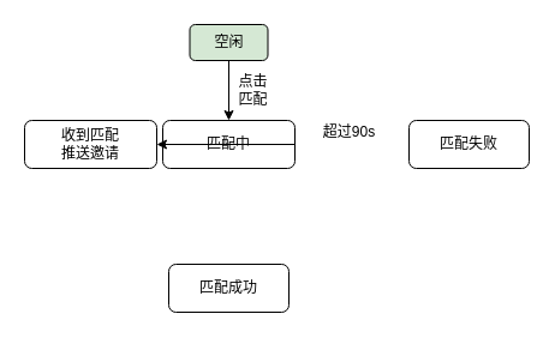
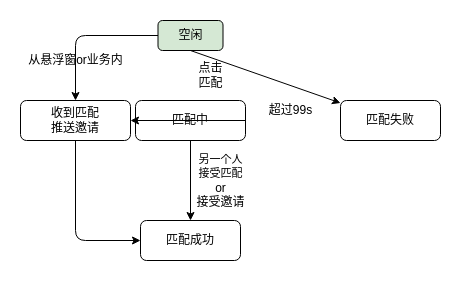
  <mxCell id="0" />
  <mxCell id="1" parent="0" />
  <mxCell id="2" value="匹配中" style="rounded=1;whiteSpace=wrap;html=1;" vertex="1" parent="1"><mxGeometry x="135" y="100" width="110" height="40" as="geometry" /></mxCell>
  <mxCell id="3" value="匹配成功" style="rounded=1;whiteSpace=wrap;html=1;" vertex="1" parent="1"><mxGeometry x="140" y="220" width="100" height="40" as="geometry" /></mxCell>
  <mxCell id="4" value="匹配失败" style="rounded=1;whiteSpace=wrap;html=1;" vertex="1" parent="1"><mxGeometry x="340" y="100" width="100" height="40" as="geometry" /></mxCell>
+ <mxCell id="5" value="" style="endArrow=classic;html=1;exitX=0.5;exitY=1;exitDx=0;exitDy=0;entryX=0.5;entryY=0;entryDx=0;entryDy=0;" edge="1" parent="1" source="2" target="3"><mxGeometry width="50" height="50" relative="1" as="geometry"><mxPoint x="195" y="220" as="sourcePoint" /><mxPoint x="194.66" y="320" as="targetPoint" /></mxGeometry></mxCell>
+ <mxCell id="6" value="&lt;span style=&quot;font-size: 11px ; background-color: rgb(255 , 255 , 255)&quot;&gt;另一个人&lt;/span&gt;&lt;br style=&quot;font-size: 11px&quot;&gt;&lt;span style=&quot;font-size: 11px ; background-color: rgb(255 , 255 , 255)&quot;&gt;接受匹配&lt;br&gt;&lt;/span&gt;or&lt;br&gt;接受邀请&lt;span style=&quot;font-size: 11px ; background-color: rgb(255 , 255 , 255)&quot;&gt;&lt;br&gt;&lt;/span&gt;" style="text;html=1;align=center;verticalAlign=middle;resizable=0;points=[];autosize=1;" vertex="1" parent="1"><mxGeometry x="190" y="150" width="60" height="60" as="geometry" /></mxCell>
  <mxCell id="7" value="" style="endArrow=classic;html=1;exitX=1;exitY=0.5;exitDx=0;exitDy=0;" edge="1" parent="1" source="2" target="13"><mxGeometry width="50" height="50" relative="1" as="geometry"><mxPoint x="250" y="184.66" as="sourcePoint" /><mxPoint x="340" y="184.66" as="targetPoint" /></mxGeometry></mxCell>
- <mxCell id="8" value="超过90s" style="text;html=1;align=center;verticalAlign=middle;resizable=0;points=[];autosize=1;" vertex="1" parent="1"><mxGeometry x="260" y="100" width="60" height="20" as="geometry" /></mxCell>
+ <mxCell id="8" value="超过99s" style="text;html=1;align=center;verticalAlign=middle;resizable=0;points=[];autosize=1;" vertex="1" parent="1"><mxGeometry x="260" y="100" width="60" height="20" as="geometry" /></mxCell>
  <mxCell id="9" value="空闲" style="rounded=1;whiteSpace=wrap;html=1;fillColor=#d5e8d4;" vertex="1" parent="1"><mxGeometry x="157.5" y="20" width="65" height="30" as="geometry" /></mxCell>
- <mxCell id="10" value="" style="endArrow=classic;html=1;exitX=0.5;exitY=1;exitDx=0;exitDy=0;entryX=0.5;entryY=0;entryDx=0;entryDy=0;" edge="1" parent="1" source="9" target="2"><mxGeometry width="50" height="50" relative="1" as="geometry"><mxPoint x="194.66" y="100" as="sourcePoint" /><mxPoint x="194.66" y="160" as="targetPoint" /></mxGeometry></mxCell>
+ <mxCell id="10" value="" style="endArrow=classic;html=1;exitX=0.5;exitY=1;exitDx=0;exitDy=0;" edge="1" parent="1" source="9" target="4"><mxGeometry width="50" height="50" relative="1" as="geometry"><mxPoint x="194.66" y="100" as="sourcePoint" /><mxPoint x="194.66" y="160" as="targetPoint" /></mxGeometry></mxCell>
  <mxCell id="11" value="点击&lt;br&gt;匹配" style="text;html=1;align=center;verticalAlign=middle;resizable=0;points=[];autosize=1;" vertex="1" parent="1"><mxGeometry x="190" y="60" width="40" height="30" as="geometry" /></mxCell>
+ <mxCell id="12" value="" style="endArrow=classic;html=1;entryX=0.5;entryY=0;entryDx=0;entryDy=0;exitX=0;exitY=0.5;exitDx=0;exitDy=0;" edge="1" parent="1" source="9" target="13"><mxGeometry width="50" height="50" relative="1" as="geometry"><mxPoint x="162.5" y="30" as="sourcePoint" /><mxPoint x="102.5" y="140" as="targetPoint" /><Array as="points"><mxPoint x="75" y="35" /></Array></mxGeometry></mxCell>
  <mxCell id="13" value="收到匹配&lt;br&gt;推送邀请" style="rounded=1;whiteSpace=wrap;html=1;" vertex="1" parent="1"><mxGeometry x="20" y="100" width="110" height="40" as="geometry" /></mxCell>
+ <mxCell id="14" value="" style="endArrow=classic;html=1;entryX=0;entryY=0.5;entryDx=0;entryDy=0;exitX=0.5;exitY=1;exitDx=0;exitDy=0;" edge="1" parent="1" source="13" target="3"><mxGeometry width="50" height="50" relative="1" as="geometry"><mxPoint x="40" y="260" as="sourcePoint" /><mxPoint x="130" y="310" as="targetPoint" /><Array as="points"><mxPoint x="75" y="240" /></Array></mxGeometry></mxCell>
+ <mxCell id="15" value="从悬浮窗or业务内" style="text;html=1;align=center;verticalAlign=middle;resizable=0;points=[];autosize=1;" vertex="1" parent="1"><mxGeometry x="20" y="50" width="110" height="20" as="geometry" /></mxCell>
